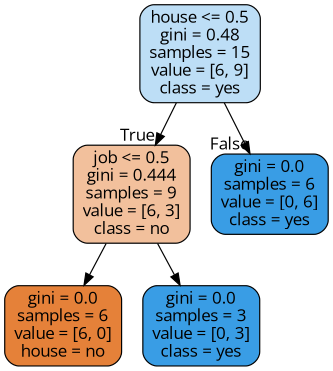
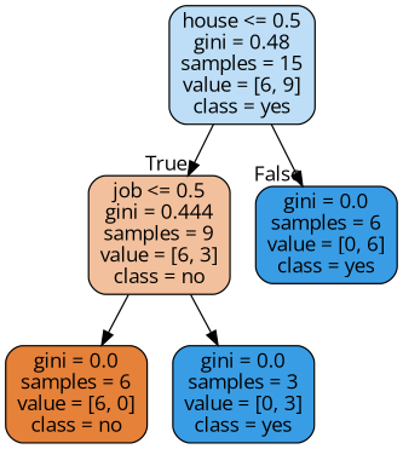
  digraph {
    fontname="Open Sans"
    node [color=black fillcolor="#399de5" fontname="Open Sans" shape=box style="filled, rounded"]
    edge [fontname="Open Sans"]
    n1 [fillcolor="#bddef6" label="house <= 0.5\ngini = 0.48\nsamples = 15\nvalue = [6, 9]\nclass = yes"]
    n2 [fillcolor="#f2c09c" label="job <= 0.5\ngini = 0.444\nsamples = 9\nvalue = [6, 3]\nclass = no"]
    n3 [label="gini = 0.0\nsamples = 6\nvalue = [0, 6]\nclass = yes"]
-   n4 [fillcolor="#e58139" label="gini = 0.0\nsamples = 6\nvalue = [6, 0]\nhouse = no"]
+   n4 [fillcolor="#e58139" label="gini = 0.0\nsamples = 6\nvalue = [6, 0]\nclass = no"]
    n5 [label="gini = 0.0\nsamples = 3\nvalue = [0, 3]\nclass = yes"]
    n1 -> n2 [headlabel=True labelangle=45 labeldistance=2.5]
    n1 -> n3 [headlabel=False labelangle=-45 labeldistance=2.5]
    n2 -> n4
    n2 -> n5
  }
